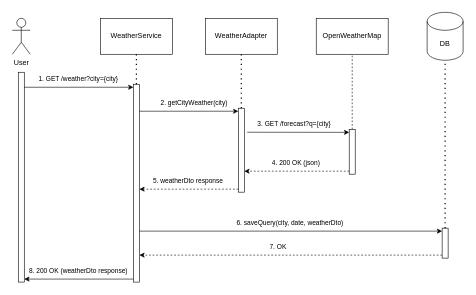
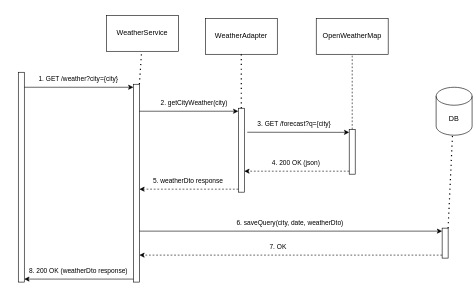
  <mxCell id="0" />
  <mxCell id="1" parent="0" />
- <mxCell id="2" value="User" style="shape=umlActor;verticalLabelPosition=bottom;verticalAlign=top;html=1;outlineConnect=0;" vertex="1" parent="1"><mxGeometry x="20" y="30" width="30" height="60" as="geometry" /></mxCell>
  <mxCell id="3" value="" style="html=1;points=[[0,0,0,0,5],[0,1,0,0,-5],[1,0,0,0,5],[1,1,0,0,-5]];perimeter=orthogonalPerimeter;outlineConnect=0;targetShapes=umlLifeline;portConstraint=eastwest;newEdgeStyle={&quot;curved&quot;:0,&quot;rounded&quot;:0};" vertex="1" parent="1"><mxGeometry x="30" y="120" width="10" height="350" as="geometry" /></mxCell>
  <mxCell id="4" value="" style="endArrow=classic;html=1;rounded=0;entryX=0;entryY=0;entryDx=0;entryDy=5;entryPerimeter=0;" edge="1" parent="1" source="3" target="10"><mxGeometry width="50" height="50" relative="1" as="geometry"><mxPoint x="311" y="270" as="sourcePoint" /><mxPoint x="202" y="140" as="targetPoint" /></mxGeometry></mxCell>
  <mxCell id="5" value="1. GET /weather?city={city}" style="edgeLabel;html=1;align=center;verticalAlign=middle;resizable=0;points=[];" vertex="1" connectable="0" parent="4"><mxGeometry x="-0.28" y="3" relative="1" as="geometry"><mxPoint x="23" y="-12" as="offset" /></mxGeometry></mxCell>
- <mxCell id="6" value="WeatherService" style="rounded=0;whiteSpace=wrap;html=1;" vertex="1" parent="1"><mxGeometry x="167" y="30" width="120" height="60" as="geometry" /></mxCell>
+ <mxCell id="6" value="WeatherService" style="rounded=0;whiteSpace=wrap;html=1;" vertex="1" parent="1"><mxGeometry x="177" y="25" width="120" height="60" as="geometry" /></mxCell>
  <mxCell id="7" value="WeatherAdapter" style="rounded=0;whiteSpace=wrap;html=1;" vertex="1" parent="1"><mxGeometry x="342" y="30" width="120" height="60" as="geometry" /></mxCell>
  <mxCell id="8" value="OpenWeatherMap" style="rounded=0;whiteSpace=wrap;html=1;" vertex="1" parent="1"><mxGeometry x="527" y="30" width="120" height="60" as="geometry" /></mxCell>
- <mxCell id="9" value="DB" style="shape=cylinder3;whiteSpace=wrap;html=1;boundedLbl=1;backgroundOutline=1;size=15;" vertex="1" parent="1"><mxGeometry x="712" y="20" width="60" height="80" as="geometry" /></mxCell>
+ <mxCell id="9" value="DB" style="shape=cylinder3;whiteSpace=wrap;html=1;boundedLbl=1;backgroundOutline=1;size=15;" vertex="1" parent="1"><mxGeometry x="727" y="145" width="60" height="80" as="geometry" /></mxCell>
  <mxCell id="10" value="" style="html=1;points=[[0,0,0,0,5],[0,1,0,0,-5],[1,0,0,0,5],[1,1,0,0,-5]];perimeter=orthogonalPerimeter;outlineConnect=0;targetShapes=umlLifeline;portConstraint=eastwest;newEdgeStyle={&quot;curved&quot;:0,&quot;rounded&quot;:0};" vertex="1" parent="1"><mxGeometry x="222" y="140" width="10" height="330" as="geometry" /></mxCell>
  <mxCell id="11" value="" style="html=1;points=[[0,0,0,0,5],[0,1,0,0,-5],[1,0,0,0,5],[1,1,0,0,-5]];perimeter=orthogonalPerimeter;outlineConnect=0;targetShapes=umlLifeline;portConstraint=eastwest;newEdgeStyle={&quot;curved&quot;:0,&quot;rounded&quot;:0};" vertex="1" parent="1"><mxGeometry x="397" y="180" width="10" height="140" as="geometry" /></mxCell>
  <mxCell id="12" value="" style="html=1;points=[[0,0,0,0,5],[0,1,0,0,-5],[1,0,0,0,5],[1,1,0,0,-5]];perimeter=orthogonalPerimeter;outlineConnect=0;targetShapes=umlLifeline;portConstraint=eastwest;newEdgeStyle={&quot;curved&quot;:0,&quot;rounded&quot;:0};" vertex="1" parent="1"><mxGeometry x="582" y="215.25" width="10" height="74.75" as="geometry" /></mxCell>
  <mxCell id="13" value="" style="html=1;points=[[0,0,0,0,5],[0,1,0,0,-5],[1,0,0,0,5],[1,1,0,0,-5]];perimeter=orthogonalPerimeter;outlineConnect=0;targetShapes=umlLifeline;portConstraint=eastwest;newEdgeStyle={&quot;curved&quot;:0,&quot;rounded&quot;:0};" vertex="1" parent="1"><mxGeometry x="737" y="380" width="10" height="50" as="geometry" /></mxCell>
  <mxCell id="14" value="" style="endArrow=classic;html=1;rounded=0;entryX=0;entryY=0;entryDx=0;entryDy=5;entryPerimeter=0;" edge="1" parent="1" source="10" target="11"><mxGeometry width="50" height="50" relative="1" as="geometry"><mxPoint x="682" y="400" as="sourcePoint" /><mxPoint x="392" y="185" as="targetPoint" /></mxGeometry></mxCell>
  <mxCell id="15" value="2. getCityWeather(city)" style="edgeLabel;html=1;align=center;verticalAlign=middle;resizable=0;points=[];" vertex="1" connectable="0" parent="14"><mxGeometry x="-0.358" y="1" relative="1" as="geometry"><mxPoint x="37" y="-14" as="offset" /></mxGeometry></mxCell>
  <mxCell id="16" value="" style="endArrow=classic;html=1;rounded=0;entryX=0;entryY=0;entryDx=0;entryDy=5;entryPerimeter=0;exitX=1.5;exitY=0.286;exitDx=0;exitDy=0;exitPerimeter=0;" edge="1" parent="1" source="11" target="12"><mxGeometry width="50" height="50" relative="1" as="geometry"><mxPoint x="410" y="208" as="sourcePoint" /><mxPoint x="654.5" y="180" as="targetPoint" /></mxGeometry></mxCell>
  <mxCell id="17" value="3. GET /forecast?q={city}" style="edgeLabel;html=1;align=center;verticalAlign=middle;resizable=0;points=[];" vertex="1" connectable="0" parent="16"><mxGeometry x="-0.358" y="1" relative="1" as="geometry"><mxPoint x="22" y="-14" as="offset" /></mxGeometry></mxCell>
  <mxCell id="18" value="" style="endArrow=classic;html=1;rounded=0;exitX=0;exitY=1;exitDx=0;exitDy=-5;exitPerimeter=0;dashed=1;" edge="1" parent="1" source="12" target="11"><mxGeometry width="50" height="50" relative="1" as="geometry"><mxPoint x="492" y="380" as="sourcePoint" /><mxPoint x="542" y="330" as="targetPoint" /></mxGeometry></mxCell>
  <mxCell id="19" value="4. 200 OK (json)" style="edgeLabel;html=1;align=center;verticalAlign=middle;resizable=0;points=[];" vertex="1" connectable="0" parent="18"><mxGeometry x="0.246" y="-2" relative="1" as="geometry"><mxPoint x="19" y="-13" as="offset" /></mxGeometry></mxCell>
  <mxCell id="20" value="" style="endArrow=classic;html=1;rounded=0;exitX=0;exitY=1;exitDx=0;exitDy=-5;exitPerimeter=0;dashed=1;" edge="1" parent="1" source="11" target="10"><mxGeometry width="50" height="50" relative="1" as="geometry"><mxPoint x="682" y="400" as="sourcePoint" /><mxPoint x="732" y="350" as="targetPoint" /></mxGeometry></mxCell>
  <mxCell id="21" value="5. weatherDto response" style="edgeLabel;html=1;align=center;verticalAlign=middle;resizable=0;points=[];" vertex="1" connectable="0" parent="20"><mxGeometry x="0.612" y="3" relative="1" as="geometry"><mxPoint x="48" y="-18" as="offset" /></mxGeometry></mxCell>
  <mxCell id="22" value="" style="endArrow=classic;html=1;rounded=0;entryX=0;entryY=0;entryDx=0;entryDy=5;entryPerimeter=0;" edge="1" parent="1" source="10" target="13"><mxGeometry width="50" height="50" relative="1" as="geometry"><mxPoint x="682" y="400" as="sourcePoint" /><mxPoint x="732" y="350" as="targetPoint" /></mxGeometry></mxCell>
  <mxCell id="23" value="6. saveQuery(city, date, weatherDto)" style="edgeLabel;html=1;align=center;verticalAlign=middle;resizable=0;points=[];" vertex="1" connectable="0" parent="22"><mxGeometry x="-0.133" y="1" relative="1" as="geometry"><mxPoint x="31" y="-14" as="offset" /></mxGeometry></mxCell>
  <mxCell id="24" value="" style="endArrow=classic;html=1;rounded=0;exitX=0;exitY=1;exitDx=0;exitDy=-5;exitPerimeter=0;dashed=1;" edge="1" parent="1" source="13" target="10"><mxGeometry width="50" height="50" relative="1" as="geometry"><mxPoint x="682" y="400" as="sourcePoint" /><mxPoint x="732" y="350" as="targetPoint" /></mxGeometry></mxCell>
  <mxCell id="25" value="7. OK" style="edgeLabel;html=1;align=center;verticalAlign=middle;resizable=0;points=[];" vertex="1" connectable="0" parent="24"><mxGeometry x="0.042" y="-1" relative="1" as="geometry"><mxPoint x="-12" y="-14" as="offset" /></mxGeometry></mxCell>
  <mxCell id="26" value="" style="endArrow=classic;html=1;rounded=0;exitX=0;exitY=1;exitDx=0;exitDy=-5;exitPerimeter=0;" edge="1" parent="1" source="10" target="3"><mxGeometry width="50" height="50" relative="1" as="geometry"><mxPoint x="682" y="400" as="sourcePoint" /><mxPoint x="732" y="350" as="targetPoint" /></mxGeometry></mxCell>
  <mxCell id="27" value="8. 200 OK (weatherDto response)" style="edgeLabel;html=1;align=center;verticalAlign=middle;resizable=0;points=[];" vertex="1" connectable="0" parent="26"><mxGeometry x="0.267" y="1" relative="1" as="geometry"><mxPoint x="22" y="-16" as="offset" /></mxGeometry></mxCell>
  <mxCell id="28" value="" style="endArrow=none;dashed=1;html=1;dashPattern=1 3;strokeWidth=2;rounded=0;" edge="1" parent="1" source="13" target="9"><mxGeometry width="50" height="50" relative="1" as="geometry"><mxPoint x="682" y="400" as="sourcePoint" /><mxPoint x="732" y="350" as="targetPoint" /></mxGeometry></mxCell>
  <mxCell id="29" value="" style="endArrow=none;dashed=1;html=1;rounded=0;" edge="1" parent="1" source="12" target="8"><mxGeometry width="50" height="50" relative="1" as="geometry"><mxPoint x="682" y="400" as="sourcePoint" /><mxPoint x="732" y="350" as="targetPoint" /></mxGeometry></mxCell>
  <mxCell id="30" value="" style="endArrow=none;dashed=1;html=1;dashPattern=1 3;strokeWidth=2;rounded=0;" edge="1" parent="1" source="11" target="7"><mxGeometry width="50" height="50" relative="1" as="geometry"><mxPoint x="682" y="400" as="sourcePoint" /><mxPoint x="732" y="350" as="targetPoint" /></mxGeometry></mxCell>
  <mxCell id="31" value="" style="endArrow=none;dashed=1;html=1;dashPattern=1 3;strokeWidth=2;rounded=0;" edge="1" parent="1" source="10" target="6"><mxGeometry width="50" height="50" relative="1" as="geometry"><mxPoint x="682" y="400" as="sourcePoint" /><mxPoint x="732" y="350" as="targetPoint" /></mxGeometry></mxCell>
